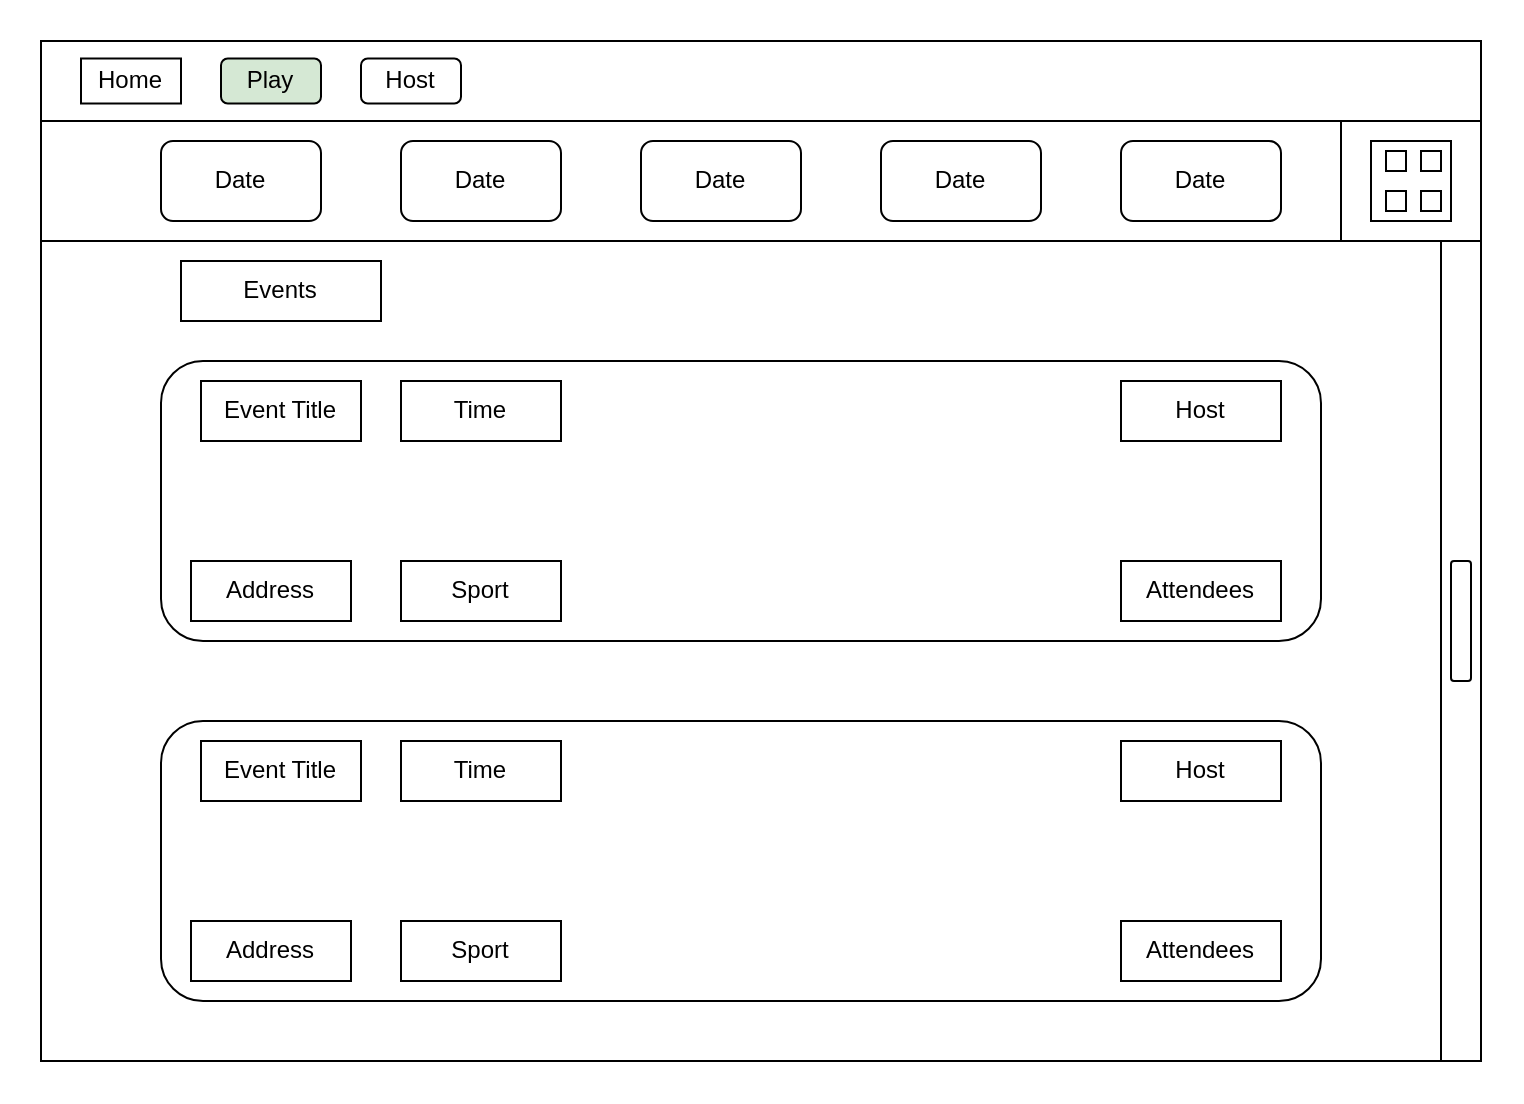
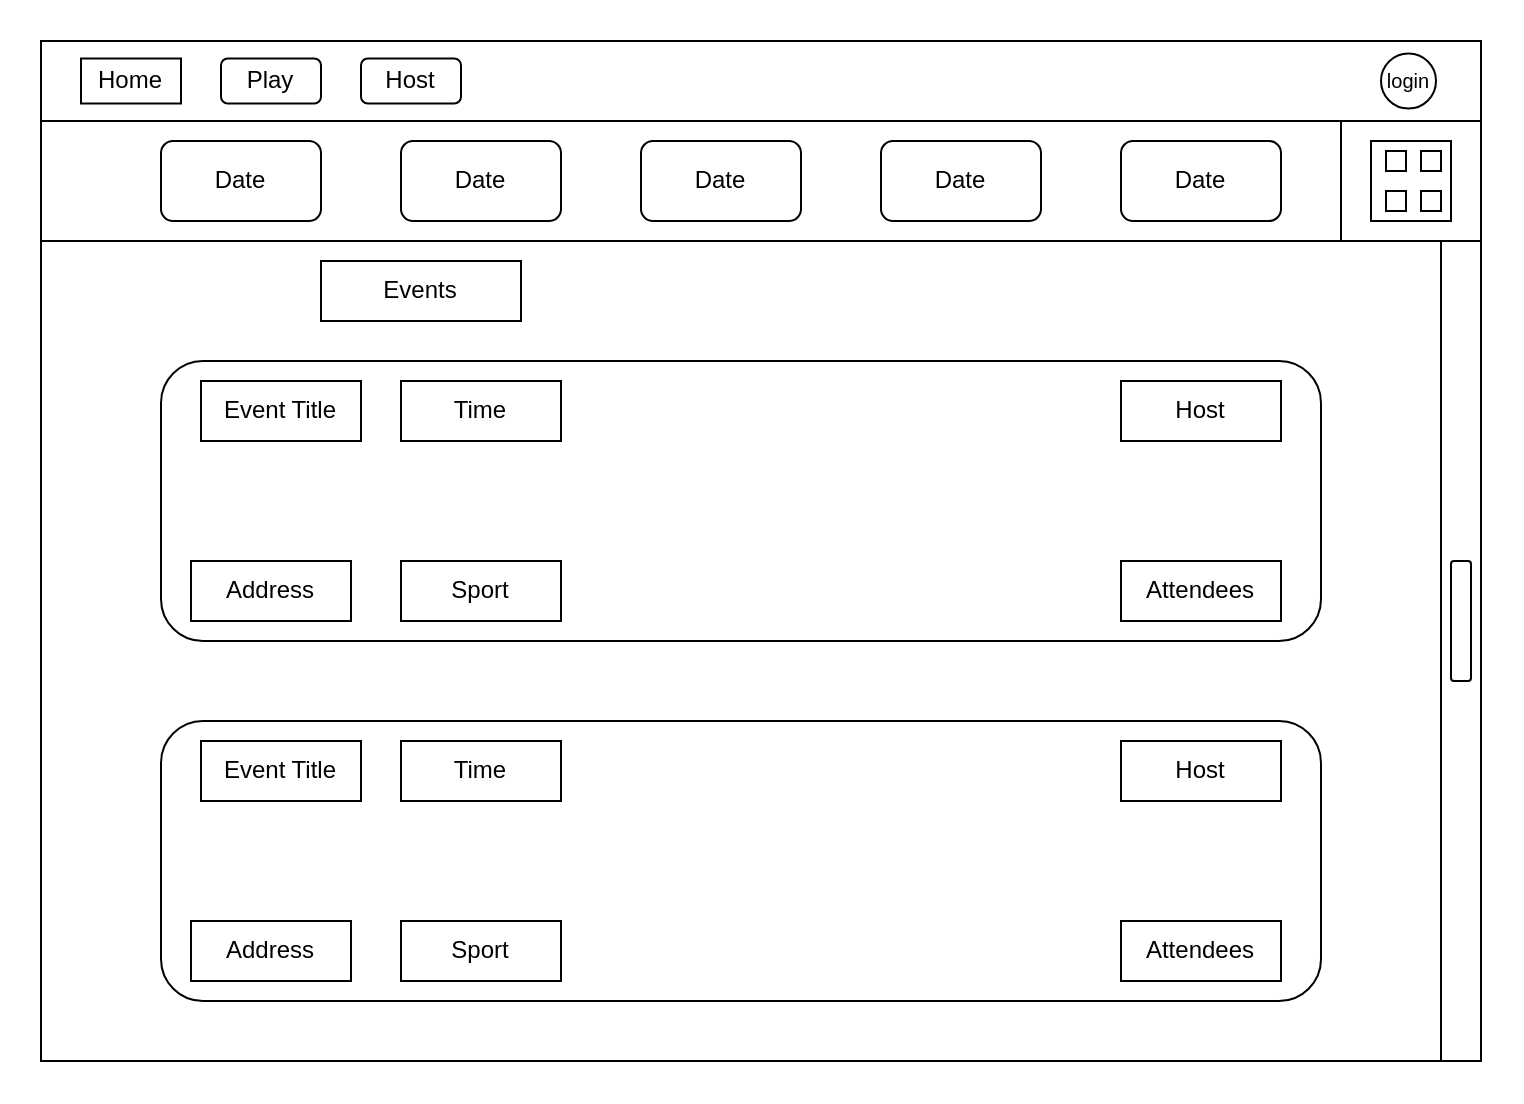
  <mxCell id="0" />
  <mxCell id="1" parent="0" />
  <mxCell id="2" value="" style="rounded=0;whiteSpace=wrap;html=1;" parent="1" vertex="1"><mxGeometry x="20" y="20" width="720" height="510" as="geometry" /></mxCell>
  <mxCell id="3" value="" style="rounded=0;whiteSpace=wrap;html=1;" parent="1" vertex="1"><mxGeometry x="20" y="20" width="720" height="40" as="geometry" /></mxCell>
+ <mxCell id="4" value="&lt;span style=&quot;font-size: 10px;&quot;&gt;login&lt;/span&gt;" style="ellipse;whiteSpace=wrap;html=1;aspect=fixed;" parent="1" vertex="1"><mxGeometry x="690" y="26.25" width="27.5" height="27.5" as="geometry" /></mxCell>
  <mxCell id="5" value="Home" style="whiteSpace=wrap;html=1;rounded=0;" parent="1" vertex="1"><mxGeometry x="40" y="28.75" width="50" height="22.5" as="geometry" /></mxCell>
- <mxCell id="6" value="Play" style="rounded=1;whiteSpace=wrap;html=1;fillColor=#d5e8d4;" parent="1" vertex="1"><mxGeometry x="110" y="28.75" width="50" height="22.5" as="geometry" /></mxCell>
+ <mxCell id="6" value="Play" style="rounded=1;whiteSpace=wrap;html=1;" parent="1" vertex="1"><mxGeometry x="110" y="28.75" width="50" height="22.5" as="geometry" /></mxCell>
  <mxCell id="7" value="Host" style="rounded=1;whiteSpace=wrap;html=1;" parent="1" vertex="1"><mxGeometry x="180" y="28.75" width="50" height="22.5" as="geometry" /></mxCell>
  <mxCell id="8" value="" style="rounded=0;whiteSpace=wrap;html=1;" vertex="1" parent="1"><mxGeometry x="20" y="60" width="720" height="60" as="geometry" /></mxCell>
  <mxCell id="9" value="Date" style="rounded=1;whiteSpace=wrap;html=1;" vertex="1" parent="1"><mxGeometry x="80" y="70" width="80" height="40" as="geometry" /></mxCell>
  <mxCell id="10" value="Date" style="rounded=1;whiteSpace=wrap;html=1;" vertex="1" parent="1"><mxGeometry x="200" y="70" width="80" height="40" as="geometry" /></mxCell>
  <mxCell id="11" value="Date" style="rounded=1;whiteSpace=wrap;html=1;" vertex="1" parent="1"><mxGeometry x="320" y="70" width="80" height="40" as="geometry" /></mxCell>
  <mxCell id="12" value="Date" style="rounded=1;whiteSpace=wrap;html=1;" vertex="1" parent="1"><mxGeometry x="440" y="70" width="80" height="40" as="geometry" /></mxCell>
  <mxCell id="13" value="Date" style="rounded=1;whiteSpace=wrap;html=1;" vertex="1" parent="1"><mxGeometry x="560" y="70" width="80" height="40" as="geometry" /></mxCell>
  <mxCell id="14" value="" style="rounded=0;whiteSpace=wrap;html=1;" vertex="1" parent="1"><mxGeometry x="670" y="60" width="70" height="60" as="geometry" /></mxCell>
  <mxCell id="15" value="" style="rounded=1;whiteSpace=wrap;html=1;" vertex="1" parent="1"><mxGeometry x="80" y="180" width="580" height="140" as="geometry" /></mxCell>
  <mxCell id="16" value="" style="rounded=0;whiteSpace=wrap;html=1;" vertex="1" parent="1"><mxGeometry x="720" y="120" width="20" height="410" as="geometry" /></mxCell>
  <mxCell id="17" value="" style="rounded=1;whiteSpace=wrap;html=1;" vertex="1" parent="1"><mxGeometry x="725" y="280" width="10" height="60" as="geometry" /></mxCell>
- <mxCell id="18" value="Events" style="rounded=0;whiteSpace=wrap;html=1;" vertex="1" parent="1"><mxGeometry x="90" y="130" width="100" height="30" as="geometry" /></mxCell>
+ <mxCell id="18" value="Events" style="rounded=0;whiteSpace=wrap;html=1;" vertex="1" parent="1"><mxGeometry x="160" y="130" width="100" height="30" as="geometry" /></mxCell>
  <mxCell id="19" value="" style="rounded=0;whiteSpace=wrap;html=1;" vertex="1" parent="1"><mxGeometry x="685" y="70" width="40" height="40" as="geometry" /></mxCell>
  <mxCell id="20" value="" style="rounded=0;whiteSpace=wrap;html=1;" vertex="1" parent="1"><mxGeometry x="692.5" y="75" width="10" height="10" as="geometry" /></mxCell>
  <mxCell id="21" value="" style="rounded=0;whiteSpace=wrap;html=1;" vertex="1" parent="1"><mxGeometry x="710" y="75" width="10" height="10" as="geometry" /></mxCell>
  <mxCell id="22" value="" style="rounded=0;whiteSpace=wrap;html=1;" vertex="1" parent="1"><mxGeometry x="692.5" y="95" width="10" height="10" as="geometry" /></mxCell>
  <mxCell id="23" value="" style="rounded=0;whiteSpace=wrap;html=1;" vertex="1" parent="1"><mxGeometry x="710" y="95" width="10" height="10" as="geometry" /></mxCell>
  <mxCell id="24" value="Event Title" style="rounded=0;whiteSpace=wrap;html=1;" vertex="1" parent="1"><mxGeometry x="100" y="190" width="80" height="30" as="geometry" /></mxCell>
  <mxCell id="25" value="Time" style="rounded=0;whiteSpace=wrap;html=1;" vertex="1" parent="1"><mxGeometry x="200" y="190" width="80" height="30" as="geometry" /></mxCell>
  <mxCell id="26" value="Address" style="rounded=0;whiteSpace=wrap;html=1;" vertex="1" parent="1"><mxGeometry x="95" y="280" width="80" height="30" as="geometry" /></mxCell>
  <mxCell id="27" value="Sport" style="rounded=0;whiteSpace=wrap;html=1;" vertex="1" parent="1"><mxGeometry x="200" y="280" width="80" height="30" as="geometry" /></mxCell>
  <mxCell id="28" value="Host" style="rounded=0;whiteSpace=wrap;html=1;" vertex="1" parent="1"><mxGeometry x="560" y="190" width="80" height="30" as="geometry" /></mxCell>
  <mxCell id="29" value="Attendees" style="rounded=0;whiteSpace=wrap;html=1;" vertex="1" parent="1"><mxGeometry x="560" y="280" width="80" height="30" as="geometry" /></mxCell>
  <mxCell id="30" value="" style="rounded=1;whiteSpace=wrap;html=1;" vertex="1" parent="1"><mxGeometry x="80" y="360" width="580" height="140" as="geometry" /></mxCell>
  <mxCell id="31" value="Event Title" style="rounded=0;whiteSpace=wrap;html=1;" vertex="1" parent="1"><mxGeometry x="100" y="370" width="80" height="30" as="geometry" /></mxCell>
  <mxCell id="32" value="Time" style="rounded=0;whiteSpace=wrap;html=1;" vertex="1" parent="1"><mxGeometry x="200" y="370" width="80" height="30" as="geometry" /></mxCell>
  <mxCell id="33" value="Address" style="rounded=0;whiteSpace=wrap;html=1;" vertex="1" parent="1"><mxGeometry x="95" y="460" width="80" height="30" as="geometry" /></mxCell>
  <mxCell id="34" value="Sport" style="rounded=0;whiteSpace=wrap;html=1;" vertex="1" parent="1"><mxGeometry x="200" y="460" width="80" height="30" as="geometry" /></mxCell>
  <mxCell id="35" value="Host" style="rounded=0;whiteSpace=wrap;html=1;" vertex="1" parent="1"><mxGeometry x="560" y="370" width="80" height="30" as="geometry" /></mxCell>
  <mxCell id="36" value="Attendees" style="rounded=0;whiteSpace=wrap;html=1;" vertex="1" parent="1"><mxGeometry x="560" y="460" width="80" height="30" as="geometry" /></mxCell>
